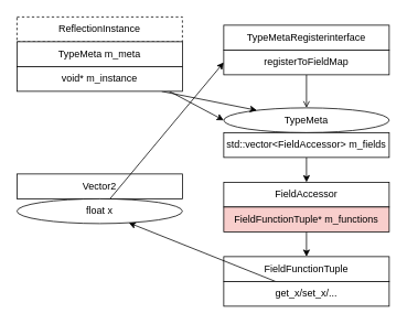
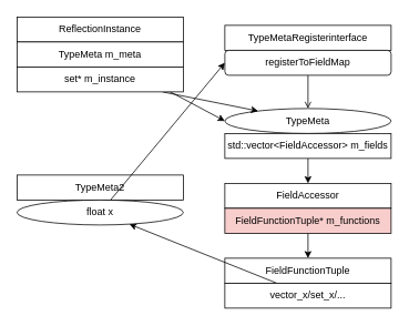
  <mxCell id="0" />
  <mxCell id="1" parent="0" />
  <mxCell id="2" value="FieldAccessor" style="rounded=0;whiteSpace=wrap;html=1;" vertex="1" parent="1"><mxGeometry x="270" y="220" width="200" height="30" as="geometry" /></mxCell>
  <mxCell id="3" style="edgeStyle=none;html=1;exitX=0.5;exitY=1;exitDx=0;exitDy=0;entryX=0.5;entryY=0;entryDx=0;entryDy=0;" edge="1" parent="1" source="4" target="8"><mxGeometry relative="1" as="geometry" /></mxCell>
  <mxCell id="4" value="FieldFunctionTuple*&amp;nbsp;m_functions" style="rounded=0;whiteSpace=wrap;html=1;fillColor=#f8cecc;" vertex="1" parent="1"><mxGeometry x="270" y="250" width="200" height="30" as="geometry" /></mxCell>
  <mxCell id="5" value="TypeMeta" style="ellipse;whiteSpace=wrap;html=1;" vertex="1" parent="1"><mxGeometry x="270" y="130" width="200" height="30" as="geometry" /></mxCell>
  <mxCell id="6" style="edgeStyle=none;html=1;exitX=0.5;exitY=1;exitDx=0;exitDy=0;entryX=0.5;entryY=0;entryDx=0;entryDy=0;" edge="1" parent="1" source="7" target="2"><mxGeometry relative="1" as="geometry" /></mxCell>
  <mxCell id="7" value="std::vector&amp;lt;FieldAccessor&amp;gt; m_fields" style="rounded=0;whiteSpace=wrap;html=1;" vertex="1" parent="1"><mxGeometry x="270" y="160" width="200" height="30" as="geometry" /></mxCell>
  <mxCell id="8" value="FieldFunctionTuple" style="rounded=0;whiteSpace=wrap;html=1;" vertex="1" parent="1"><mxGeometry x="270" y="310" width="200" height="30" as="geometry" /></mxCell>
  <mxCell id="9" style="edgeStyle=none;html=1;" edge="1" parent="1" source="10" target="13"><mxGeometry relative="1" as="geometry" /></mxCell>
- <mxCell id="10" value="get_x/set_x/..." style="rounded=0;whiteSpace=wrap;html=1;" vertex="1" parent="1"><mxGeometry x="270" y="340" width="200" height="30" as="geometry" /></mxCell>
- <mxCell id="11" value="Vector2" style="rounded=0;whiteSpace=wrap;html=1;" vertex="1" parent="1"><mxGeometry x="20" y="210" width="200" height="30" as="geometry" /></mxCell>
+ <mxCell id="10" value="vector_x/set_x/..." style="rounded=0;whiteSpace=wrap;html=1;" vertex="1" parent="1"><mxGeometry x="270" y="340" width="200" height="30" as="geometry" /></mxCell>
+ <mxCell id="11" value="TypeMeta2" style="rounded=0;whiteSpace=wrap;html=1;" vertex="1" parent="1"><mxGeometry x="20" y="210" width="200" height="30" as="geometry" /></mxCell>
  <mxCell id="12" style="edgeStyle=none;html=1;entryX=0;entryY=0.5;entryDx=0;entryDy=0;" edge="1" parent="1" source="13" target="16"><mxGeometry relative="1" as="geometry" /></mxCell>
  <mxCell id="13" value="float x" style="ellipse;whiteSpace=wrap;html=1;" vertex="1" parent="1"><mxGeometry x="20" y="240" width="200" height="30" as="geometry" /></mxCell>
  <mxCell id="14" value="TypeMetaRegisterinterface" style="rounded=0;whiteSpace=wrap;html=1;" vertex="1" parent="1"><mxGeometry x="270" y="30" width="200" height="30" as="geometry" /></mxCell>
  <mxCell id="15" style="edgeStyle=none;html=1;entryX=0.5;entryY=0;entryDx=0;entryDy=0;endArrow=open;" edge="1" parent="1" source="16" target="5"><mxGeometry relative="1" as="geometry" /></mxCell>
- <mxCell id="16" value="registerToFieldMap" style="rounded=0;whiteSpace=wrap;html=1;" vertex="1" parent="1"><mxGeometry x="270" y="60" width="200" height="30" as="geometry" /></mxCell>
- <mxCell id="17" value="ReflectionInstance" style="rounded=0;whiteSpace=wrap;html=1;dashed=1;" vertex="1" parent="1"><mxGeometry x="20" y="20" width="200" height="30" as="geometry" /></mxCell>
+ <mxCell id="16" value="registerToFieldMap" style="whiteSpace=wrap;html=1;rounded=1;" vertex="1" parent="1"><mxGeometry x="270" y="60" width="200" height="30" as="geometry" /></mxCell>
+ <mxCell id="17" value="ReflectionInstance" style="rounded=0;whiteSpace=wrap;html=1;" vertex="1" parent="1"><mxGeometry x="20" y="20" width="200" height="30" as="geometry" /></mxCell>
  <mxCell id="18" style="edgeStyle=none;html=1;entryX=0;entryY=0.5;entryDx=0;entryDy=0;" edge="1" parent="1" source="19" target="5"><mxGeometry relative="1" as="geometry" /></mxCell>
  <mxCell id="19" value="TypeMeta m_meta" style="rounded=0;whiteSpace=wrap;html=1;" vertex="1" parent="1"><mxGeometry x="20" y="50" width="200" height="30" as="geometry" /></mxCell>
  <mxCell id="20" style="edgeStyle=none;html=1;" edge="1" parent="1" source="21" target="5"><mxGeometry relative="1" as="geometry" /></mxCell>
- <mxCell id="21" value="void* m_instance" style="rounded=0;whiteSpace=wrap;html=1;" vertex="1" parent="1"><mxGeometry x="20" y="80" width="200" height="30" as="geometry" /></mxCell>
+ <mxCell id="21" value="set* m_instance" style="rounded=0;whiteSpace=wrap;html=1;" vertex="1" parent="1"><mxGeometry x="20" y="80" width="200" height="30" as="geometry" /></mxCell>
